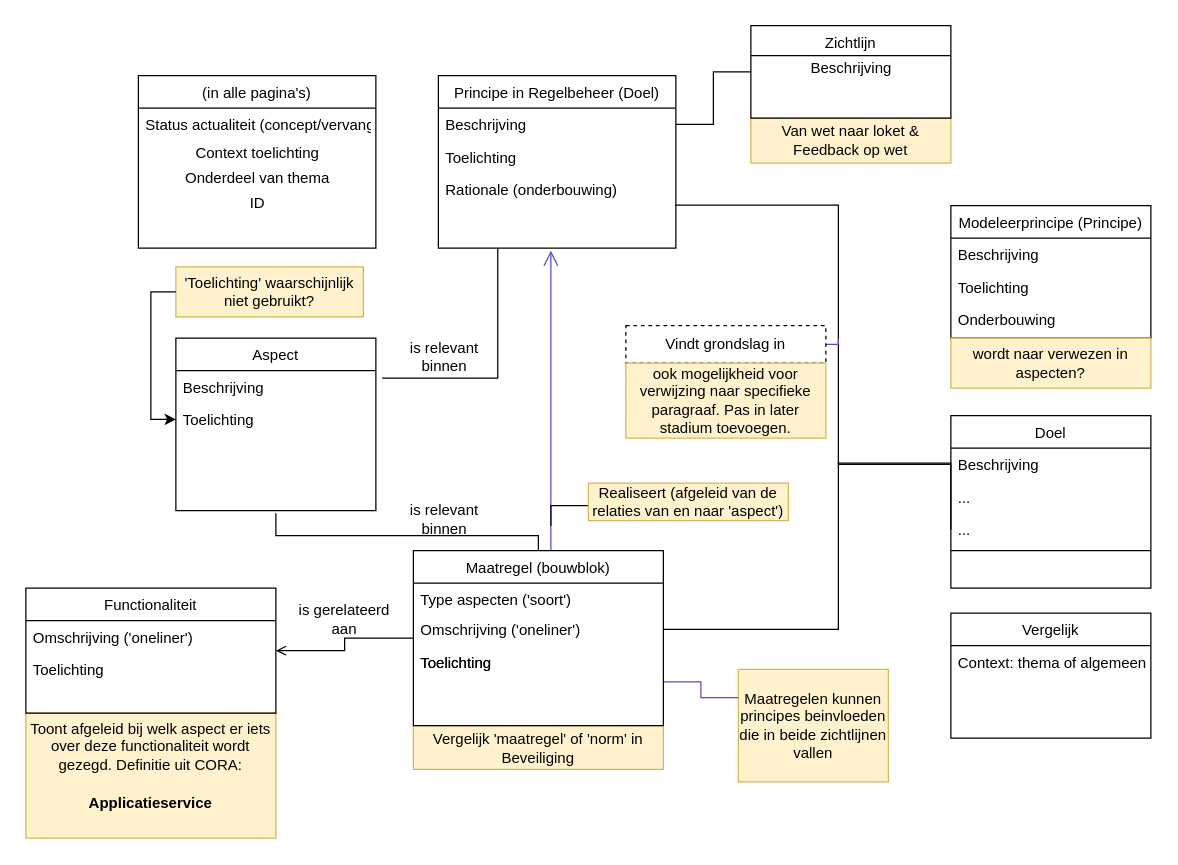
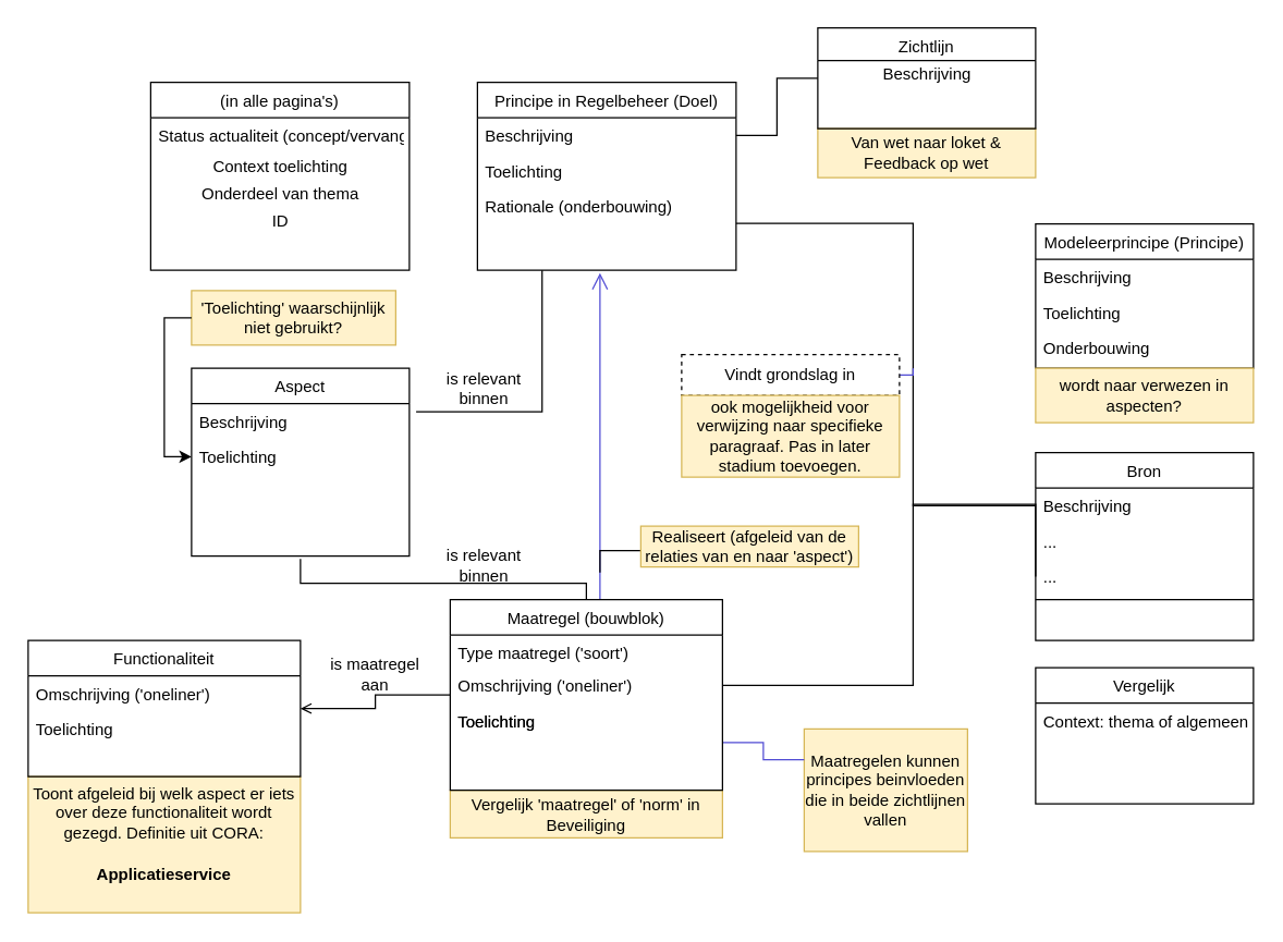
  <mxCell id="0" />
  <mxCell id="1" parent="0" />
  <mxCell id="2" value="" style="endArrow=open;endSize=10;endFill=0;shadow=0;strokeWidth=1;rounded=0;edgeStyle=elbowEdgeStyle;elbow=vertical;fillColor=#e1d5e7;strokeColor=#514CD4;" parent="1" source="31" edge="1"><mxGeometry width="160" relative="1" as="geometry"><mxPoint x="440.08" y="250.96" as="sourcePoint" /><mxPoint x="440" y="200" as="targetPoint" /><Array as="points"><mxPoint x="440" y="240" /><mxPoint x="430" y="230" /></Array></mxGeometry></mxCell>
  <mxCell id="3" style="edgeStyle=orthogonalEdgeStyle;rounded=0;orthogonalLoop=1;jettySize=auto;html=1;exitX=0.25;exitY=1;exitDx=0;exitDy=0;entryX=1.031;entryY=0.231;entryDx=0;entryDy=0;entryPerimeter=0;endArrow=none;endFill=0;strokeColor=#000000;" parent="1" source="4" target="26" edge="1"><mxGeometry relative="1" as="geometry" /></mxCell>
  <mxCell id="4" value="Principe in Regelbeheer (Doel)" style="swimlane;fontStyle=0;align=center;verticalAlign=top;childLayout=stackLayout;horizontal=1;startSize=26;horizontalStack=0;resizeParent=1;resizeLast=0;collapsible=1;marginBottom=0;rounded=0;shadow=0;strokeWidth=1;" parent="1" vertex="1"><mxGeometry x="350" y="60" width="190" height="138" as="geometry"><mxRectangle x="230" y="140" width="160" height="26" as="alternateBounds" /></mxGeometry></mxCell>
  <mxCell id="5" value="Beschrijving" style="text;align=left;verticalAlign=top;spacingLeft=4;spacingRight=4;overflow=hidden;rotatable=0;points=[[0,0.5],[1,0.5]];portConstraint=eastwest;" parent="4" vertex="1"><mxGeometry y="26" width="190" height="26" as="geometry" /></mxCell>
  <mxCell id="6" value="Toelichting" style="text;align=left;verticalAlign=top;spacingLeft=4;spacingRight=4;overflow=hidden;rotatable=0;points=[[0,0.5],[1,0.5]];portConstraint=eastwest;rounded=0;shadow=0;html=0;" parent="4" vertex="1"><mxGeometry y="52" width="190" height="26" as="geometry" /></mxCell>
  <mxCell id="7" value="Rationale (onderbouwing)" style="text;align=left;verticalAlign=top;spacingLeft=4;spacingRight=4;overflow=hidden;rotatable=0;points=[[0,0.5],[1,0.5]];portConstraint=eastwest;rounded=0;shadow=0;html=0;" parent="4" vertex="1"><mxGeometry y="78" width="190" height="26" as="geometry" /></mxCell>
  <mxCell id="8" value="" style="endArrow=none;endFill=0;shadow=0;strokeWidth=1;rounded=0;edgeStyle=elbowEdgeStyle;elbow=vertical;exitX=0.5;exitY=0;exitDx=0;exitDy=0;strokeColor=#000000;" parent="1" source="31" edge="1"><mxGeometry width="160" relative="1" as="geometry"><mxPoint x="429.5" y="428" as="sourcePoint" /><mxPoint x="220" y="410" as="targetPoint" /><Array as="points"><mxPoint x="429.5" y="428" /><mxPoint x="419.5" y="418" /></Array></mxGeometry></mxCell>
  <mxCell id="9" value="Vergelijk 'maatregel' of 'norm' in Beveiliging" style="text;html=1;strokeColor=#d6b656;fillColor=#fff2cc;align=center;verticalAlign=middle;whiteSpace=wrap;rounded=0;" parent="1" vertex="1"><mxGeometry x="330" y="580" width="200" height="35" as="geometry" /></mxCell>
  <mxCell id="10" value="" style="edgeStyle=orthogonalEdgeStyle;rounded=0;orthogonalLoop=1;jettySize=auto;html=1;endArrow=none;endFill=0;strokeColor=#000000;" parent="1" source="40" target="5" edge="1"><mxGeometry relative="1" as="geometry" /></mxCell>
  <mxCell id="11" value="&lt;div&gt;Van wet naar loket &amp;amp; Feedback op wet&lt;/div&gt;" style="text;html=1;strokeColor=#d6b656;fillColor=#fff2cc;align=center;verticalAlign=middle;whiteSpace=wrap;rounded=0;" parent="1" vertex="1"><mxGeometry x="600" y="94" width="160" height="36" as="geometry" /></mxCell>
  <mxCell id="12" value="" style="edgeStyle=orthogonalEdgeStyle;rounded=0;orthogonalLoop=1;jettySize=auto;html=1;endArrow=none;endFill=0;" parent="1" source="13" edge="1"><mxGeometry relative="1" as="geometry"><mxPoint x="440" y="420" as="targetPoint" /><Array as="points"><mxPoint x="440" y="404" /></Array></mxGeometry></mxCell>
  <mxCell id="13" value="Realiseert (afgeleid van de relaties van en naar 'aspect')" style="text;html=1;strokeColor=#d6b656;fillColor=#fff2cc;align=center;verticalAlign=middle;whiteSpace=wrap;rounded=0;" parent="1" vertex="1"><mxGeometry x="470" y="386" width="160" height="30" as="geometry" /></mxCell>
  <mxCell id="14" value="'Toelichting' waarschijnlijk niet gebruikt?" style="text;html=1;strokeColor=#d6b656;fillColor=#fff2cc;align=center;verticalAlign=middle;whiteSpace=wrap;rounded=0;" parent="1" vertex="1"><mxGeometry x="140" y="213" width="150" height="40" as="geometry" /></mxCell>
  <mxCell id="15" value="Maatregelen kunnen principes beinvloeden die in beide zichtlijnen vallen" style="text;html=1;strokeColor=#d6b656;fillColor=#fff2cc;align=center;verticalAlign=middle;whiteSpace=wrap;rounded=0;" parent="1" vertex="1"><mxGeometry x="590" y="535" width="120" height="90" as="geometry" /></mxCell>
  <mxCell id="16" value="Modeleerprincipe (Principe)" style="swimlane;fontStyle=0;align=center;verticalAlign=top;childLayout=stackLayout;horizontal=1;startSize=26;horizontalStack=0;resizeParent=1;resizeLast=0;collapsible=1;marginBottom=0;rounded=0;shadow=0;strokeWidth=1;" parent="1" vertex="1"><mxGeometry x="760" y="164" width="160" height="106" as="geometry"><mxRectangle x="230" y="140" width="160" height="26" as="alternateBounds" /></mxGeometry></mxCell>
  <mxCell id="17" value="Beschrijving" style="text;align=left;verticalAlign=top;spacingLeft=4;spacingRight=4;overflow=hidden;rotatable=0;points=[[0,0.5],[1,0.5]];portConstraint=eastwest;" parent="16" vertex="1"><mxGeometry y="26" width="160" height="26" as="geometry" /></mxCell>
  <mxCell id="18" value="Toelichting" style="text;align=left;verticalAlign=top;spacingLeft=4;spacingRight=4;overflow=hidden;rotatable=0;points=[[0,0.5],[1,0.5]];portConstraint=eastwest;rounded=0;shadow=0;html=0;" parent="16" vertex="1"><mxGeometry y="52" width="160" height="26" as="geometry" /></mxCell>
  <mxCell id="19" value="Onderbouwing" style="text;align=left;verticalAlign=top;spacingLeft=4;spacingRight=4;overflow=hidden;rotatable=0;points=[[0,0.5],[1,0.5]];portConstraint=eastwest;rounded=0;shadow=0;html=0;" parent="16" vertex="1"><mxGeometry y="78" width="160" height="26" as="geometry" /></mxCell>
- <mxCell id="20" value="Doel" style="swimlane;fontStyle=0;align=center;verticalAlign=top;childLayout=stackLayout;horizontal=1;startSize=26;horizontalStack=0;resizeParent=1;resizeLast=0;collapsible=1;marginBottom=0;rounded=0;shadow=0;strokeWidth=1;" parent="1" vertex="1"><mxGeometry x="760" y="332" width="160" height="138" as="geometry"><mxRectangle x="230" y="140" width="160" height="26" as="alternateBounds" /></mxGeometry></mxCell>
+ <mxCell id="20" value="Bron" style="swimlane;fontStyle=0;align=center;verticalAlign=top;childLayout=stackLayout;horizontal=1;startSize=26;horizontalStack=0;resizeParent=1;resizeLast=0;collapsible=1;marginBottom=0;rounded=0;shadow=0;strokeWidth=1;" parent="1" vertex="1"><mxGeometry x="760" y="332" width="160" height="138" as="geometry"><mxRectangle x="230" y="140" width="160" height="26" as="alternateBounds" /></mxGeometry></mxCell>
  <mxCell id="21" value="Beschrijving" style="text;align=left;verticalAlign=top;spacingLeft=4;spacingRight=4;overflow=hidden;rotatable=0;points=[[0,0.5],[1,0.5]];portConstraint=eastwest;" parent="20" vertex="1"><mxGeometry y="26" width="160" height="26" as="geometry" /></mxCell>
  <mxCell id="22" value="..." style="text;align=left;verticalAlign=top;spacingLeft=4;spacingRight=4;overflow=hidden;rotatable=0;points=[[0,0.5],[1,0.5]];portConstraint=eastwest;rounded=0;shadow=0;html=0;" parent="20" vertex="1"><mxGeometry y="52" width="160" height="26" as="geometry" /></mxCell>
  <mxCell id="23" value="..." style="text;align=left;verticalAlign=top;spacingLeft=4;spacingRight=4;overflow=hidden;rotatable=0;points=[[0,0.5],[1,0.5]];portConstraint=eastwest;rounded=0;shadow=0;html=0;" parent="20" vertex="1"><mxGeometry y="78" width="160" height="26" as="geometry" /></mxCell>
  <mxCell id="24" value="" style="line;html=1;strokeWidth=1;align=left;verticalAlign=middle;spacingTop=-1;spacingLeft=3;spacingRight=3;rotatable=0;labelPosition=right;points=[];portConstraint=eastwest;" parent="20" vertex="1"><mxGeometry y="104" width="160" height="8" as="geometry" /></mxCell>
  <mxCell id="25" value="Aspect" style="swimlane;fontStyle=0;align=center;verticalAlign=top;childLayout=stackLayout;horizontal=1;startSize=26;horizontalStack=0;resizeParent=1;resizeLast=0;collapsible=1;marginBottom=0;rounded=0;shadow=0;strokeWidth=1;" parent="1" vertex="1"><mxGeometry x="140" y="270" width="160" height="138" as="geometry"><mxRectangle x="230" y="140" width="160" height="26" as="alternateBounds" /></mxGeometry></mxCell>
  <mxCell id="26" value="Beschrijving" style="text;align=left;verticalAlign=top;spacingLeft=4;spacingRight=4;overflow=hidden;rotatable=0;points=[[0,0.5],[1,0.5]];portConstraint=eastwest;" parent="25" vertex="1"><mxGeometry y="26" width="160" height="26" as="geometry" /></mxCell>
  <mxCell id="27" value="Toelichting" style="text;align=left;verticalAlign=top;spacingLeft=4;spacingRight=4;overflow=hidden;rotatable=0;points=[[0,0.5],[1,0.5]];portConstraint=eastwest;rounded=0;shadow=0;html=0;" parent="25" vertex="1"><mxGeometry y="52" width="160" height="26" as="geometry" /></mxCell>
  <mxCell id="28" style="edgeStyle=orthogonalEdgeStyle;rounded=0;orthogonalLoop=1;jettySize=auto;html=1;exitX=0;exitY=0.5;exitDx=0;exitDy=0;" parent="1" source="14" target="27" edge="1"><mxGeometry relative="1" as="geometry"><Array as="points"><mxPoint x="120" y="233" /><mxPoint x="120" y="335" /></Array></mxGeometry></mxCell>
  <mxCell id="29" style="edgeStyle=orthogonalEdgeStyle;rounded=0;orthogonalLoop=1;jettySize=auto;html=1;exitX=1;exitY=0.75;exitDx=0;exitDy=0;entryX=0;entryY=0.25;entryDx=0;entryDy=0;endArrow=none;endFill=0;strokeColor=#514CD4;" parent="1" source="31" target="15" edge="1"><mxGeometry relative="1" as="geometry" /></mxCell>
  <mxCell id="30" value="" style="edgeStyle=orthogonalEdgeStyle;rounded=0;orthogonalLoop=1;jettySize=auto;html=1;endArrow=open;" parent="1" source="31" target="48" edge="1"><mxGeometry relative="1" as="geometry" /></mxCell>
  <mxCell id="31" value="Maatregel (bouwblok)" style="swimlane;fontStyle=0;align=center;verticalAlign=top;childLayout=stackLayout;horizontal=1;startSize=26;horizontalStack=0;resizeParent=1;resizeLast=0;collapsible=1;marginBottom=0;rounded=0;shadow=0;strokeWidth=1;" parent="1" vertex="1"><mxGeometry x="330" y="440" width="200" height="140" as="geometry"><mxRectangle x="340" y="380" width="170" height="26" as="alternateBounds" /></mxGeometry></mxCell>
- <mxCell id="32" value="Type aspecten ('soort')" style="text;align=left;verticalAlign=top;spacingLeft=4;spacingRight=4;overflow=hidden;rotatable=0;points=[[0,0.5],[1,0.5]];portConstraint=eastwest;" parent="31" vertex="1"><mxGeometry y="26" width="200" height="24" as="geometry" /></mxCell>
+ <mxCell id="32" value="Type maatregel ('soort')" style="text;align=left;verticalAlign=top;spacingLeft=4;spacingRight=4;overflow=hidden;rotatable=0;points=[[0,0.5],[1,0.5]];portConstraint=eastwest;" parent="31" vertex="1"><mxGeometry y="26" width="200" height="24" as="geometry" /></mxCell>
  <mxCell id="33" value="Omschrijving ('oneliner')" style="text;align=left;verticalAlign=top;spacingLeft=4;spacingRight=4;overflow=hidden;rotatable=0;points=[[0,0.5],[1,0.5]];portConstraint=eastwest;rounded=0;shadow=0;html=0;" parent="31" vertex="1"><mxGeometry y="50" width="200" height="26" as="geometry" /></mxCell>
  <mxCell id="34" value="Toelichting" style="text;align=left;verticalAlign=top;spacingLeft=4;spacingRight=4;overflow=hidden;rotatable=0;points=[[0,0.5],[1,0.5]];portConstraint=eastwest;rounded=0;shadow=0;html=0;" parent="31" vertex="1"><mxGeometry y="76" width="200" height="26" as="geometry" /></mxCell>
  <mxCell id="35" value="Toelichting" style="text;align=left;verticalAlign=top;spacingLeft=4;spacingRight=4;overflow=hidden;rotatable=0;points=[[0,0.5],[1,0.5]];portConstraint=eastwest;rounded=0;shadow=0;html=0;" parent="1" vertex="1"><mxGeometry x="330" y="516" width="200" height="26" as="geometry" /></mxCell>
  <mxCell id="36" style="edgeStyle=orthogonalEdgeStyle;rounded=0;orthogonalLoop=1;jettySize=auto;html=1;exitX=0;exitY=0.5;exitDx=0;exitDy=0;entryX=1;entryY=0.75;entryDx=0;entryDy=0;endArrow=none;endFill=0;strokeColor=#000000;" parent="1" source="21" target="4" edge="1"><mxGeometry relative="1" as="geometry"><Array as="points"><mxPoint x="670" y="371" /><mxPoint x="670" y="164" /></Array></mxGeometry></mxCell>
  <mxCell id="37" style="edgeStyle=orthogonalEdgeStyle;rounded=0;orthogonalLoop=1;jettySize=auto;html=1;exitX=0;exitY=0.5;exitDx=0;exitDy=0;endArrow=none;endFill=0;strokeColor=#000000;" parent="1" source="23" target="33" edge="1"><mxGeometry relative="1" as="geometry"><Array as="points"><mxPoint x="760" y="370" /><mxPoint x="670" y="370" /><mxPoint x="670" y="503" /></Array></mxGeometry></mxCell>
  <mxCell id="38" style="edgeStyle=orthogonalEdgeStyle;rounded=0;orthogonalLoop=1;jettySize=auto;html=1;exitX=1;exitY=0.5;exitDx=0;exitDy=0;endArrow=none;endFill=0;strokeColor=#514CD4;" parent="1" source="39" edge="1"><mxGeometry relative="1" as="geometry"><mxPoint x="670" y="270" as="targetPoint" /></mxGeometry></mxCell>
  <mxCell id="39" value="Vindt grondslag in" style="text;html=1;align=center;verticalAlign=middle;whiteSpace=wrap;rounded=0;strokeColor=#000000;dashed=1;" parent="1" vertex="1"><mxGeometry x="500" y="260" width="160" height="30" as="geometry" /></mxCell>
  <mxCell id="40" value="Zichtlijn" style="swimlane;fontStyle=0;align=center;verticalAlign=top;childLayout=stackLayout;horizontal=1;startSize=24;horizontalStack=0;resizeParent=1;resizeLast=0;collapsible=1;marginBottom=0;rounded=0;shadow=0;strokeWidth=1;" parent="1" vertex="1"><mxGeometry x="600" y="20" width="160" height="74" as="geometry"><mxRectangle x="340" y="380" width="170" height="26" as="alternateBounds" /></mxGeometry></mxCell>
  <mxCell id="41" value="Beschrijving" style="text;html=1;align=center;verticalAlign=middle;resizable=0;points=[];autosize=1;" parent="40" vertex="1"><mxGeometry y="24" width="160" height="20" as="geometry" /></mxCell>
  <mxCell id="42" value="wordt naar verwezen in aspecten?" style="text;html=1;strokeColor=#d6b656;fillColor=#fff2cc;align=center;verticalAlign=middle;whiteSpace=wrap;rounded=0;" parent="1" vertex="1"><mxGeometry x="760" y="270" width="160" height="40" as="geometry" /></mxCell>
  <mxCell id="43" value="Toont afgeleid bij welk aspect er iets over deze functionaliteit wordt gezegd. Definitie uit CORA: &lt;br&gt;&lt;h4&gt;&lt;span class=&quot;mw-headline&quot; id=&quot;Applicatieservice&quot;&gt;Applicatieservice&lt;/span&gt;&lt;/h4&gt;" style="text;html=1;strokeColor=#d6b656;fillColor=#fff2cc;align=center;verticalAlign=middle;whiteSpace=wrap;rounded=0;" parent="1" vertex="1"><mxGeometry x="20" y="570" width="200" height="100" as="geometry" /></mxCell>
  <mxCell id="44" value="ook mogelijkheid voor verwijzing naar specifieke paragraaf. Pas in later stadium toevoegen." style="text;html=1;strokeColor=#d6b656;fillColor=#fff2cc;align=center;verticalAlign=middle;whiteSpace=wrap;rounded=0;" parent="1" vertex="1"><mxGeometry x="500" y="290" width="160" height="60" as="geometry" /></mxCell>
  <mxCell id="45" value="is relevant binnen" style="text;html=1;strokeColor=none;fillColor=none;align=center;verticalAlign=middle;whiteSpace=wrap;rounded=0;" vertex="1" parent="1"><mxGeometry x="310" y="270" width="90" height="30" as="geometry" /></mxCell>
- <mxCell id="46" value="is gerelateerd aan" style="text;html=1;strokeColor=none;fillColor=none;align=center;verticalAlign=middle;whiteSpace=wrap;rounded=0;" vertex="1" parent="1"><mxGeometry x="230" y="480" width="90" height="30" as="geometry" /></mxCell>
+ <mxCell id="46" value="is maatregel aan" style="text;html=1;strokeColor=none;fillColor=none;align=center;verticalAlign=middle;whiteSpace=wrap;rounded=0;" vertex="1" parent="1"><mxGeometry x="230" y="480" width="90" height="30" as="geometry" /></mxCell>
  <mxCell id="47" value="is relevant binnen" style="text;html=1;strokeColor=none;fillColor=none;align=center;verticalAlign=middle;whiteSpace=wrap;rounded=0;" vertex="1" parent="1"><mxGeometry x="310" y="400" width="90" height="30" as="geometry" /></mxCell>
  <mxCell id="48" value="Functionaliteit" style="swimlane;fontStyle=0;align=center;verticalAlign=top;childLayout=stackLayout;horizontal=1;startSize=26;horizontalStack=0;resizeParent=1;resizeLast=0;collapsible=1;marginBottom=0;rounded=0;shadow=0;strokeWidth=1;" parent="1" vertex="1"><mxGeometry x="20" y="470" width="200" height="100" as="geometry"><mxRectangle x="340" y="380" width="170" height="26" as="alternateBounds" /></mxGeometry></mxCell>
  <mxCell id="49" value="Omschrijving ('oneliner')" style="text;align=left;verticalAlign=top;spacingLeft=4;spacingRight=4;overflow=hidden;rotatable=0;points=[[0,0.5],[1,0.5]];portConstraint=eastwest;rounded=0;shadow=0;html=0;" parent="48" vertex="1"><mxGeometry y="26" width="200" height="26" as="geometry" /></mxCell>
  <mxCell id="50" value="Toelichting" style="text;align=left;verticalAlign=top;spacingLeft=4;spacingRight=4;overflow=hidden;rotatable=0;points=[[0,0.5],[1,0.5]];portConstraint=eastwest;rounded=0;shadow=0;html=0;" parent="48" vertex="1"><mxGeometry y="52" width="200" height="26" as="geometry" /></mxCell>
  <mxCell id="51" value="Vergelijk" style="swimlane;fontStyle=0;align=center;verticalAlign=top;childLayout=stackLayout;horizontal=1;startSize=26;horizontalStack=0;resizeParent=1;resizeLast=0;collapsible=1;marginBottom=0;rounded=0;shadow=0;strokeWidth=1;" parent="1" vertex="1"><mxGeometry x="760" y="490" width="160" height="100" as="geometry"><mxRectangle x="340" y="380" width="170" height="26" as="alternateBounds" /></mxGeometry></mxCell>
  <mxCell id="52" value="Context: thema of algemeen" style="text;align=left;verticalAlign=top;spacingLeft=4;spacingRight=4;overflow=hidden;rotatable=0;points=[[0,0.5],[1,0.5]];portConstraint=eastwest;rounded=0;shadow=0;html=0;" parent="51" vertex="1"><mxGeometry y="26" width="160" height="26" as="geometry" /></mxCell>
  <mxCell id="53" value="(in alle pagina's)" style="swimlane;fontStyle=0;align=center;verticalAlign=top;childLayout=stackLayout;horizontal=1;startSize=26;horizontalStack=0;resizeParent=1;resizeLast=0;collapsible=1;marginBottom=0;rounded=0;shadow=0;strokeWidth=1;" parent="1" vertex="1"><mxGeometry x="110" y="60" width="190" height="138" as="geometry"><mxRectangle x="230" y="140" width="160" height="26" as="alternateBounds" /></mxGeometry></mxCell>
  <mxCell id="54" value="Status actualiteit (concept/vervangen..)" style="text;align=left;verticalAlign=top;spacingLeft=4;spacingRight=4;overflow=hidden;rotatable=0;points=[[0,0.5],[1,0.5]];portConstraint=eastwest;" parent="53" vertex="1"><mxGeometry y="26" width="190" height="26" as="geometry" /></mxCell>
  <mxCell id="55" value="Context toelichting" style="text;html=1;align=center;verticalAlign=middle;resizable=0;points=[];autosize=1;" parent="53" vertex="1"><mxGeometry y="52" width="190" height="20" as="geometry" /></mxCell>
  <mxCell id="56" value="Onderdeel van thema" style="text;html=1;align=center;verticalAlign=middle;resizable=0;points=[];autosize=1;" vertex="1" parent="53"><mxGeometry y="72" width="190" height="20" as="geometry" /></mxCell>
  <mxCell id="57" value="ID" style="text;html=1;align=center;verticalAlign=middle;resizable=0;points=[];autosize=1;" vertex="1" parent="53"><mxGeometry y="92" width="190" height="20" as="geometry" /></mxCell>
